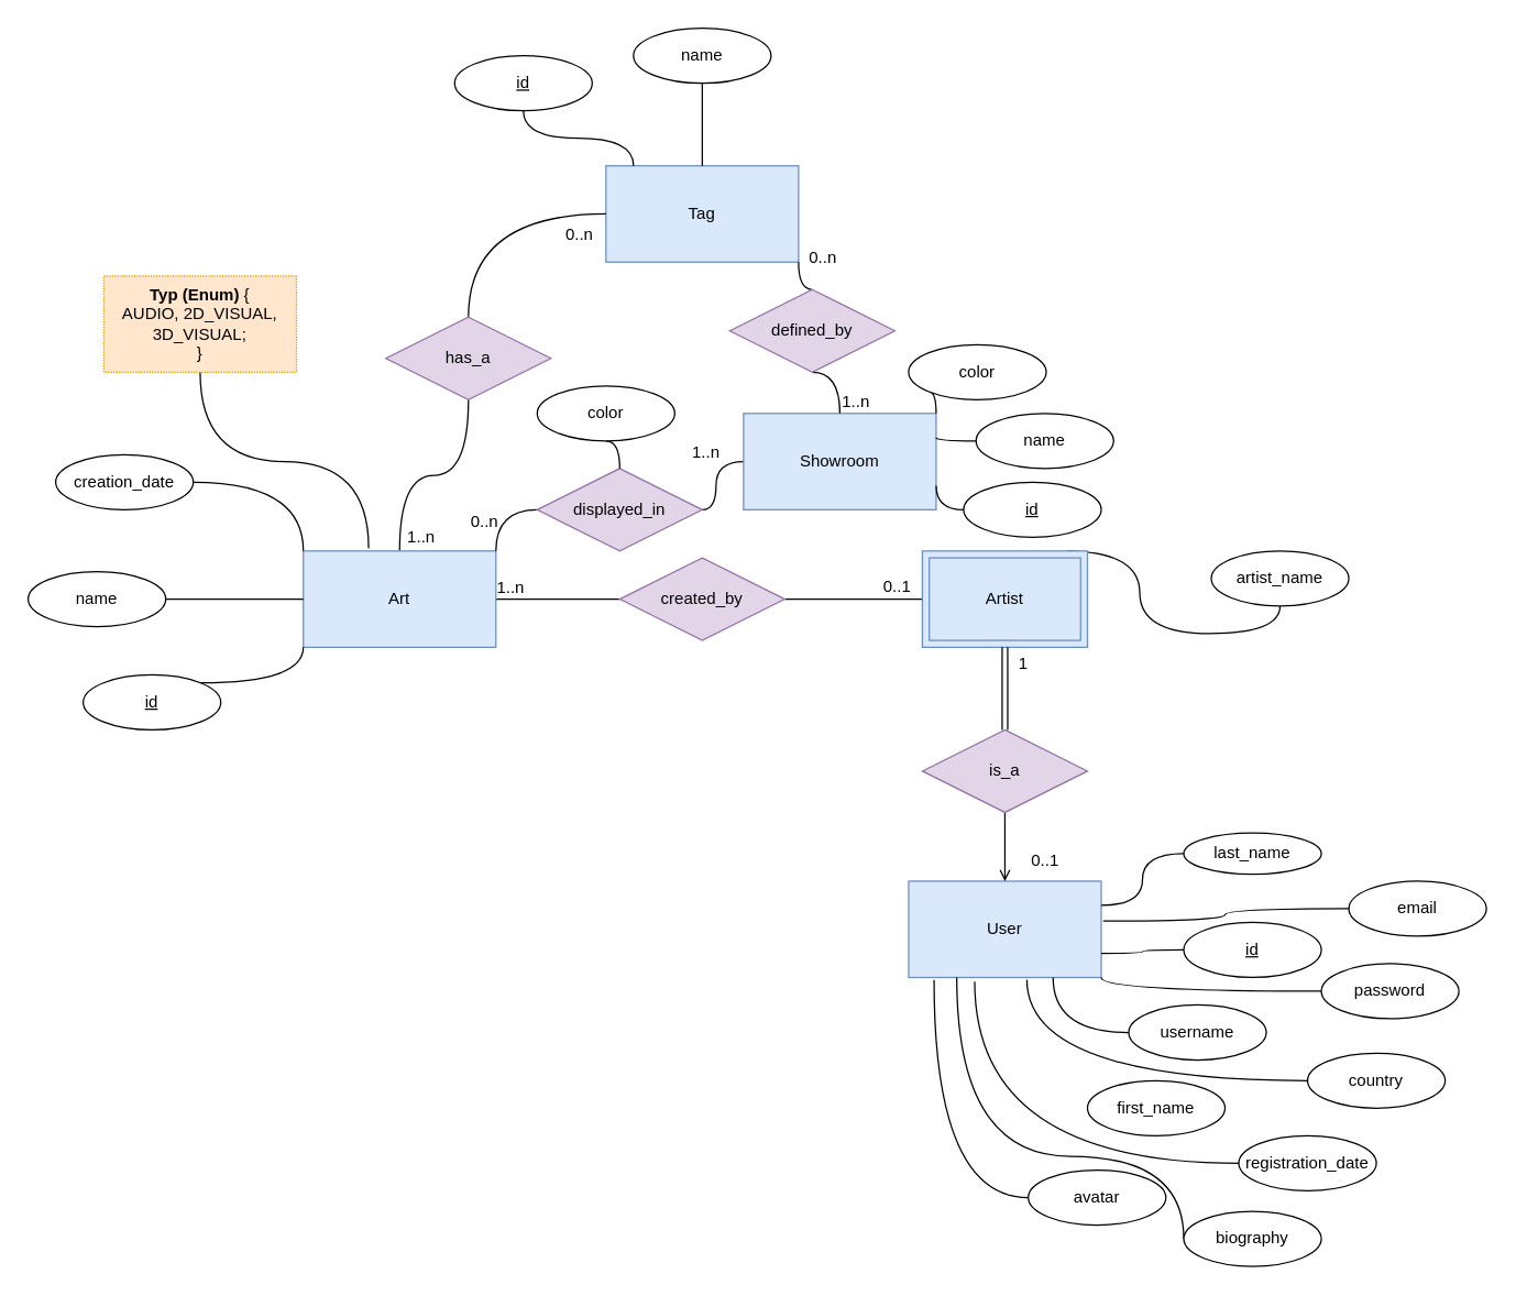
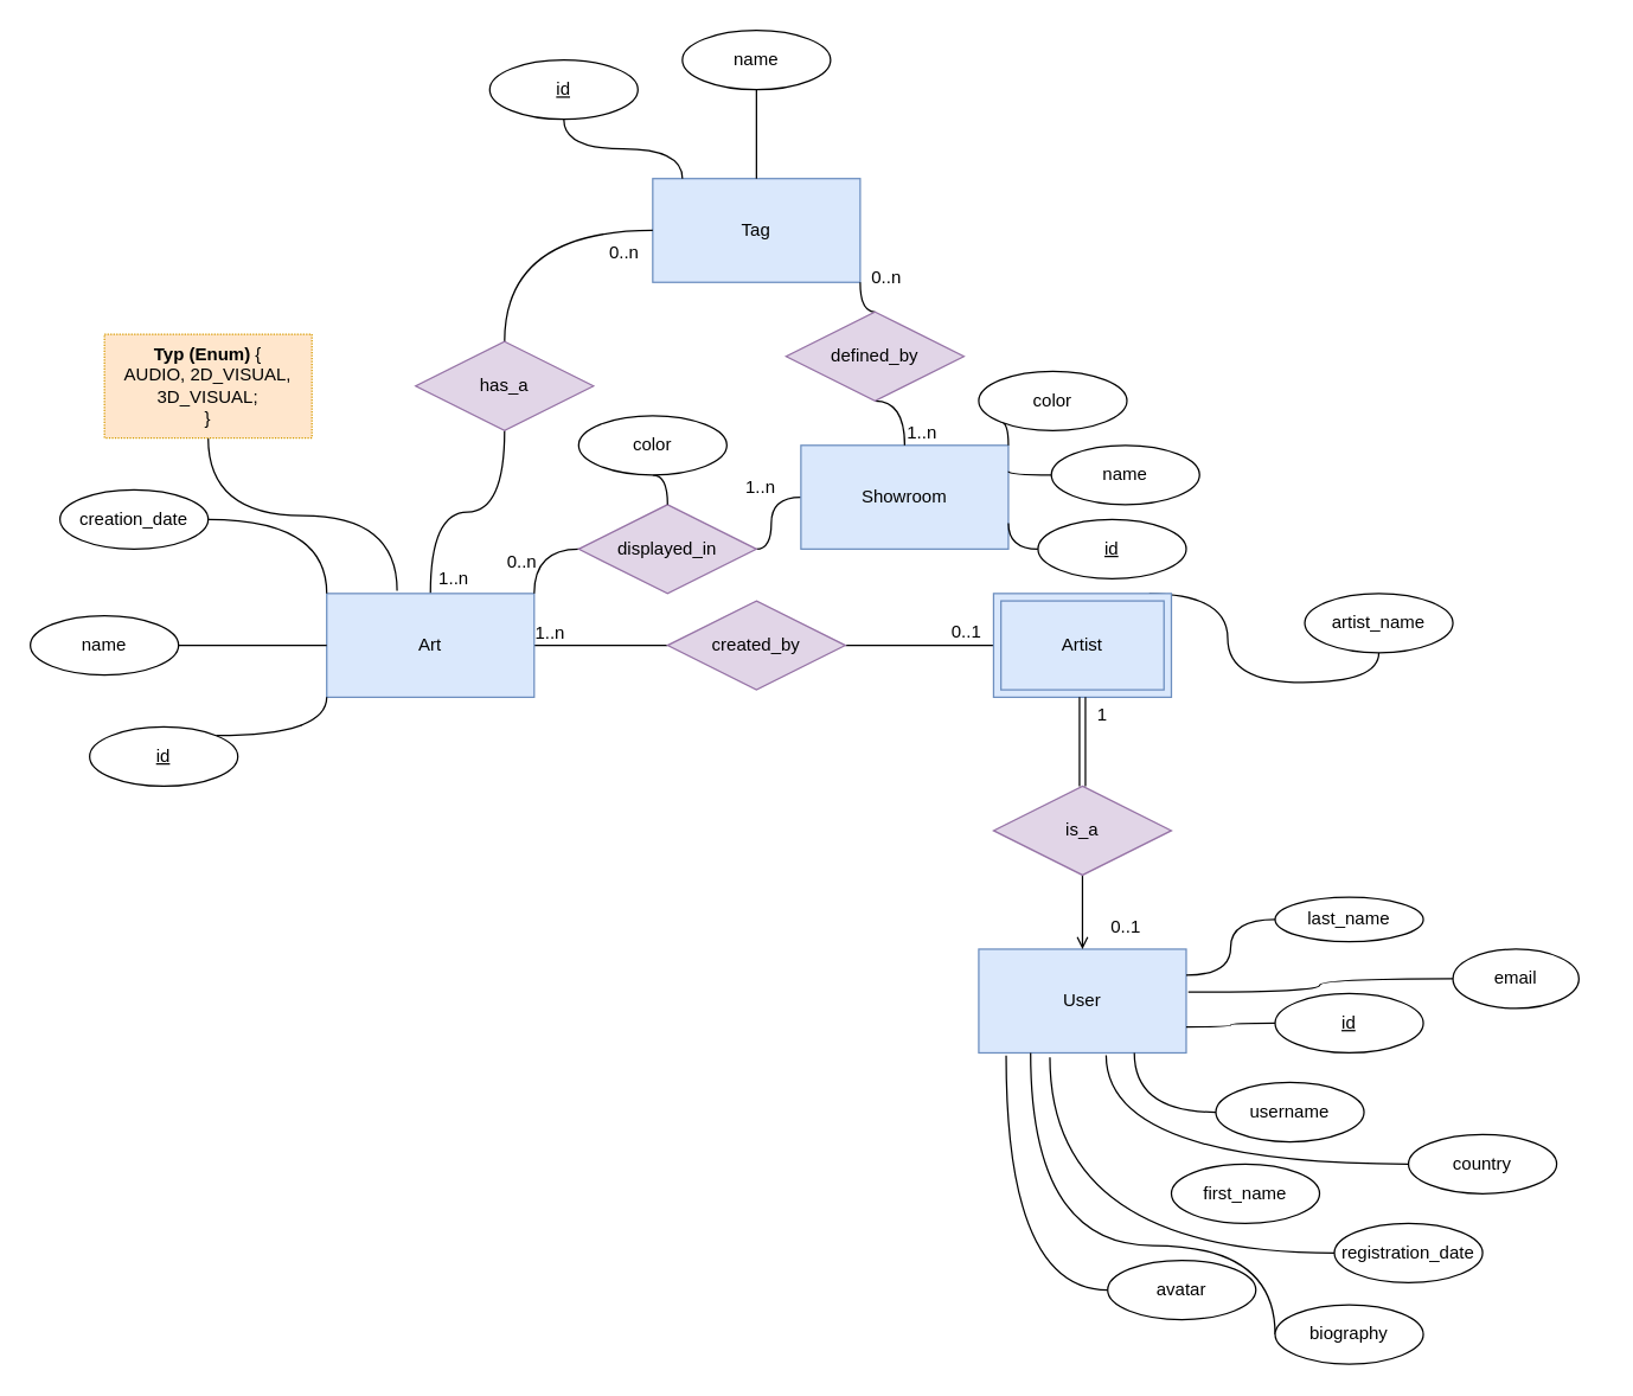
  <mxCell id="0" />
  <mxCell id="1" parent="0" />
  <mxCell id="2" style="edgeStyle=orthogonalEdgeStyle;rounded=0;orthogonalLoop=1;jettySize=auto;html=1;exitX=1;exitY=0.5;exitDx=0;exitDy=0;entryX=0;entryY=0.5;entryDx=0;entryDy=0;endArrow=none;endFill=0;" parent="1" source="4" target="15" edge="1"><mxGeometry relative="1" as="geometry" /></mxCell>
  <mxCell id="3" style="edgeStyle=orthogonalEdgeStyle;curved=1;rounded=0;orthogonalLoop=1;jettySize=auto;html=1;exitX=0.5;exitY=0;exitDx=0;exitDy=0;entryX=0.5;entryY=1;entryDx=0;entryDy=0;endArrow=none;endFill=0;elbow=vertical;" parent="1" source="4" target="17" edge="1"><mxGeometry relative="1" as="geometry" /></mxCell>
  <mxCell id="4" value="Art" style="whiteSpace=wrap;html=1;align=center;fillColor=#dae8fc;strokeColor=#6c8ebf;" parent="1" vertex="1"><mxGeometry x="220" y="400" width="140" height="70" as="geometry" /></mxCell>
  <mxCell id="5" style="edgeStyle=orthogonalEdgeStyle;rounded=0;orthogonalLoop=1;jettySize=auto;html=1;exitX=1;exitY=0.5;exitDx=0;exitDy=0;entryX=0;entryY=0.5;entryDx=0;entryDy=0;endArrow=none;endFill=0;" parent="1" source="6" target="4" edge="1"><mxGeometry relative="1" as="geometry" /></mxCell>
  <mxCell id="6" value="name" style="ellipse;whiteSpace=wrap;html=1;align=center;" parent="1" vertex="1"><mxGeometry x="20" y="415" width="100" height="40" as="geometry" /></mxCell>
  <mxCell id="7" style="edgeStyle=orthogonalEdgeStyle;rounded=0;orthogonalLoop=1;jettySize=auto;html=1;exitX=1;exitY=0;exitDx=0;exitDy=0;entryX=0;entryY=1;entryDx=0;entryDy=0;endArrow=none;endFill=0;curved=1;" parent="1" source="8" target="4" edge="1"><mxGeometry relative="1" as="geometry" /></mxCell>
  <mxCell id="8" value="id" style="ellipse;whiteSpace=wrap;html=1;align=center;fontStyle=4;" parent="1" vertex="1"><mxGeometry x="60" y="490" width="100" height="40" as="geometry" /></mxCell>
  <mxCell id="9" style="edgeStyle=orthogonalEdgeStyle;rounded=0;orthogonalLoop=1;jettySize=auto;html=1;exitX=1;exitY=0.5;exitDx=0;exitDy=0;entryX=0;entryY=0;entryDx=0;entryDy=0;endArrow=none;endFill=0;elbow=vertical;curved=1;" parent="1" source="10" target="4" edge="1"><mxGeometry relative="1" as="geometry" /></mxCell>
  <mxCell id="10" value="creation_date" style="ellipse;whiteSpace=wrap;html=1;align=center;" parent="1" vertex="1"><mxGeometry x="40" y="330" width="100" height="40" as="geometry" /></mxCell>
  <mxCell id="11" value="Tag" style="whiteSpace=wrap;html=1;align=center;fillColor=#dae8fc;strokeColor=#6c8ebf;" parent="1" vertex="1"><mxGeometry x="440" y="120" width="140" height="70" as="geometry" /></mxCell>
  <mxCell id="12" style="edgeStyle=orthogonalEdgeStyle;curved=1;rounded=0;orthogonalLoop=1;jettySize=auto;html=1;exitX=0.5;exitY=1;exitDx=0;exitDy=0;entryX=0.339;entryY=-0.028;entryDx=0;entryDy=0;entryPerimeter=0;endArrow=none;endFill=0;elbow=vertical;" parent="1" source="13" target="4" edge="1"><mxGeometry relative="1" as="geometry" /></mxCell>
- <mxCell id="13" value="&lt;b&gt;Typ (Enum) &lt;/b&gt;{&lt;br&gt;AUDIO, 2D_VISUAL, 3D_VISUAL;&lt;br&gt;}" style="whiteSpace=wrap;html=1;align=center;fillColor=#ffe6cc;strokeColor=#d79b00;dashed=1;dashPattern=1 1;" parent="1" vertex="1"><mxGeometry x="75" y="200" width="140" height="70" as="geometry" /></mxCell>
+ <mxCell id="13" value="&lt;b&gt;Typ (Enum) &lt;/b&gt;{&lt;br&gt;AUDIO, 2D_VISUAL, 3D_VISUAL;&lt;br&gt;}" style="whiteSpace=wrap;html=1;align=center;fillColor=#ffe6cc;strokeColor=#d79b00;dashed=1;dashPattern=1 1;" parent="1" vertex="1"><mxGeometry x="70" y="225" width="140" height="70" as="geometry" /></mxCell>
  <mxCell id="14" style="edgeStyle=orthogonalEdgeStyle;rounded=0;orthogonalLoop=1;jettySize=auto;html=1;exitX=1;exitY=0.5;exitDx=0;exitDy=0;entryX=0;entryY=0.5;entryDx=0;entryDy=0;endArrow=none;endFill=0;" parent="1" source="15" edge="1"><mxGeometry relative="1" as="geometry"><mxPoint x="670" y="435" as="targetPoint" /></mxGeometry></mxCell>
  <mxCell id="15" value="created_by" style="shape=rhombus;perimeter=rhombusPerimeter;whiteSpace=wrap;html=1;align=center;fillColor=#e1d5e7;strokeColor=#9673a6;" parent="1" vertex="1"><mxGeometry x="450" y="405" width="120" height="60" as="geometry" /></mxCell>
  <mxCell id="16" style="edgeStyle=orthogonalEdgeStyle;curved=1;rounded=0;orthogonalLoop=1;jettySize=auto;html=1;exitX=0.5;exitY=0;exitDx=0;exitDy=0;entryX=0;entryY=0.5;entryDx=0;entryDy=0;endArrow=none;endFill=0;elbow=vertical;" parent="1" source="17" target="11" edge="1"><mxGeometry relative="1" as="geometry" /></mxCell>
  <mxCell id="17" value="has_a" style="shape=rhombus;perimeter=rhombusPerimeter;whiteSpace=wrap;html=1;align=center;fillColor=#e1d5e7;strokeColor=#9673a6;" parent="1" vertex="1"><mxGeometry x="280" y="230" width="120" height="60" as="geometry" /></mxCell>
  <mxCell id="18" style="edgeStyle=orthogonalEdgeStyle;curved=1;rounded=0;orthogonalLoop=1;jettySize=auto;html=1;exitX=0.5;exitY=1;exitDx=0;exitDy=0;entryX=0.143;entryY=0;entryDx=0;entryDy=0;entryPerimeter=0;endArrow=none;endFill=0;elbow=vertical;" parent="1" source="19" target="11" edge="1"><mxGeometry relative="1" as="geometry" /></mxCell>
  <mxCell id="19" value="id" style="ellipse;whiteSpace=wrap;html=1;align=center;fontStyle=4;" parent="1" vertex="1"><mxGeometry x="330" y="40" width="100" height="40" as="geometry" /></mxCell>
  <mxCell id="20" style="edgeStyle=orthogonalEdgeStyle;curved=1;rounded=0;orthogonalLoop=1;jettySize=auto;html=1;exitX=0.5;exitY=1;exitDx=0;exitDy=0;entryX=0.5;entryY=0;entryDx=0;entryDy=0;endArrow=none;endFill=0;elbow=vertical;" parent="1" source="21" target="11" edge="1"><mxGeometry relative="1" as="geometry" /></mxCell>
  <mxCell id="21" value="name" style="ellipse;whiteSpace=wrap;html=1;align=center;" parent="1" vertex="1"><mxGeometry x="460" y="20" width="100" height="40" as="geometry" /></mxCell>
  <mxCell id="22" value="User" style="whiteSpace=wrap;html=1;align=center;fillColor=#dae8fc;strokeColor=#6c8ebf;" parent="1" vertex="1"><mxGeometry x="660" y="640" width="140" height="70" as="geometry" /></mxCell>
  <mxCell id="23" style="edgeStyle=orthogonalEdgeStyle;curved=1;rounded=0;orthogonalLoop=1;jettySize=auto;html=1;exitX=0.5;exitY=1;exitDx=0;exitDy=0;entryX=0.5;entryY=0;entryDx=0;entryDy=0;endArrow=open;endFill=0;elbow=vertical;" parent="1" source="24" target="22" edge="1"><mxGeometry relative="1" as="geometry" /></mxCell>
  <mxCell id="24" value="is_a" style="shape=rhombus;perimeter=rhombusPerimeter;whiteSpace=wrap;html=1;align=center;fillColor=#e1d5e7;strokeColor=#9673a6;shadow=0;" parent="1" vertex="1"><mxGeometry x="670" y="530" width="120" height="60" as="geometry" /></mxCell>
  <mxCell id="25" value="0..1" style="text;html=1;align=center;verticalAlign=middle;resizable=0;points=[];autosize=1;strokeColor=none;fillColor=none;" parent="1" vertex="1"><mxGeometry x="739" y="615" width="40" height="20" as="geometry" /></mxCell>
  <mxCell id="26" style="edgeStyle=orthogonalEdgeStyle;curved=1;rounded=0;orthogonalLoop=1;jettySize=auto;html=1;exitX=0.5;exitY=1;exitDx=0;exitDy=0;entryX=0.75;entryY=0;entryDx=0;entryDy=0;endArrow=none;endFill=0;elbow=vertical;" parent="1" source="27" edge="1"><mxGeometry relative="1" as="geometry"><mxPoint x="775" y="400" as="targetPoint" /></mxGeometry></mxCell>
  <mxCell id="27" value="artist_name" style="ellipse;whiteSpace=wrap;html=1;align=center;" parent="1" vertex="1"><mxGeometry x="880" y="400" width="100" height="40" as="geometry" /></mxCell>
  <mxCell id="28" style="edgeStyle=orthogonalEdgeStyle;curved=1;rounded=0;orthogonalLoop=1;jettySize=auto;html=1;exitX=0;exitY=0.5;exitDx=0;exitDy=0;entryX=1;entryY=0.75;entryDx=0;entryDy=0;endArrow=none;endFill=0;elbow=vertical;" parent="1" source="29" target="22" edge="1"><mxGeometry relative="1" as="geometry" /></mxCell>
  <mxCell id="29" value="id" style="ellipse;whiteSpace=wrap;html=1;align=center;fontStyle=4;" parent="1" vertex="1"><mxGeometry x="860" y="670" width="100" height="40" as="geometry" /></mxCell>
  <mxCell id="30" style="edgeStyle=orthogonalEdgeStyle;curved=1;rounded=0;orthogonalLoop=1;jettySize=auto;html=1;exitX=0;exitY=0.5;exitDx=0;exitDy=0;entryX=0.75;entryY=1;entryDx=0;entryDy=0;endArrow=none;endFill=0;elbow=vertical;" parent="1" source="31" target="22" edge="1"><mxGeometry relative="1" as="geometry" /></mxCell>
  <mxCell id="31" value="username" style="ellipse;whiteSpace=wrap;html=1;align=center;" parent="1" vertex="1"><mxGeometry x="820" y="730" width="100" height="40" as="geometry" /></mxCell>
  <mxCell id="32" value="Artist" style="shape=ext;margin=3;double=1;whiteSpace=wrap;html=1;align=center;fillColor=#dae8fc;strokeColor=#6c8ebf;" parent="1" vertex="1"><mxGeometry x="670" y="400" width="120" height="70" as="geometry" /></mxCell>
  <mxCell id="33" value="" style="shape=link;html=1;rounded=0;endArrow=none;endFill=0;curved=1;elbow=vertical;entryX=0.5;entryY=1;entryDx=0;entryDy=0;exitX=0.5;exitY=0;exitDx=0;exitDy=0;" parent="1" source="24" target="32" edge="1"><mxGeometry relative="1" as="geometry"><mxPoint x="510" y="500" as="sourcePoint" /><mxPoint x="670" y="500" as="targetPoint" /></mxGeometry></mxCell>
  <mxCell id="34" value="1" style="resizable=0;html=1;align=right;verticalAlign=bottom;" parent="33" connectable="0" vertex="1"><mxGeometry x="1" relative="1" as="geometry"><mxPoint x="17" y="20" as="offset" /></mxGeometry></mxCell>
  <mxCell id="35" style="edgeStyle=orthogonalEdgeStyle;curved=1;rounded=0;orthogonalLoop=1;jettySize=auto;html=1;exitX=0;exitY=0.5;exitDx=0;exitDy=0;entryX=1;entryY=0.25;entryDx=0;entryDy=0;endArrow=none;endFill=0;elbow=vertical;" parent="1" source="36" target="22" edge="1"><mxGeometry relative="1" as="geometry" /></mxCell>
  <mxCell id="36" value="last_name" style="ellipse;whiteSpace=wrap;html=1;align=center;" parent="1" vertex="1"><mxGeometry x="860" y="605" width="100" height="30" as="geometry" /></mxCell>
  <mxCell id="37" value="first_name" style="ellipse;whiteSpace=wrap;html=1;align=center;" parent="1" vertex="1"><mxGeometry x="790" y="785" width="100" height="40" as="geometry" /></mxCell>
  <mxCell id="38" style="edgeStyle=orthogonalEdgeStyle;curved=1;rounded=0;orthogonalLoop=1;jettySize=auto;html=1;exitX=0;exitY=0.5;exitDx=0;exitDy=0;entryX=0.343;entryY=1.043;entryDx=0;entryDy=0;entryPerimeter=0;endArrow=none;endFill=0;elbow=vertical;" parent="1" source="39" target="22" edge="1"><mxGeometry relative="1" as="geometry" /></mxCell>
  <mxCell id="39" value="registration_date" style="ellipse;whiteSpace=wrap;html=1;align=center;" parent="1" vertex="1"><mxGeometry x="900" y="825" width="100" height="40" as="geometry" /></mxCell>
- <mxCell id="40" style="edgeStyle=orthogonalEdgeStyle;curved=1;rounded=0;orthogonalLoop=1;jettySize=auto;html=1;exitX=0;exitY=0.5;exitDx=0;exitDy=0;entryX=1;entryY=1;entryDx=0;entryDy=0;endArrow=none;endFill=0;elbow=vertical;" parent="1" source="41" target="22" edge="1"><mxGeometry relative="1" as="geometry"><Array as="points"><mxPoint x="800" y="720" /></Array></mxGeometry></mxCell>
- <mxCell id="41" value="password" style="ellipse;whiteSpace=wrap;html=1;align=center;" parent="1" vertex="1"><mxGeometry x="960" y="700" width="100" height="40" as="geometry" /></mxCell>
  <mxCell id="42" style="edgeStyle=orthogonalEdgeStyle;curved=1;rounded=0;orthogonalLoop=1;jettySize=auto;html=1;exitX=0;exitY=0.5;exitDx=0;exitDy=0;entryX=1.01;entryY=0.414;entryDx=0;entryDy=0;entryPerimeter=0;endArrow=none;endFill=0;elbow=vertical;" parent="1" source="43" target="22" edge="1"><mxGeometry relative="1" as="geometry" /></mxCell>
- <mxCell id="43" value="email" style="ellipse;whiteSpace=wrap;html=1;align=center;" parent="1" vertex="1"><mxGeometry x="980" y="640" width="100" height="40" as="geometry" /></mxCell>
+ <mxCell id="43" value="email" style="ellipse;whiteSpace=wrap;html=1;align=center;" parent="1" vertex="1"><mxGeometry x="980" y="640" width="85" height="40" as="geometry" /></mxCell>
  <mxCell id="44" style="edgeStyle=orthogonalEdgeStyle;curved=1;rounded=0;orthogonalLoop=1;jettySize=auto;html=1;exitX=0;exitY=0.5;exitDx=0;exitDy=0;entryX=0.614;entryY=1.024;entryDx=0;entryDy=0;entryPerimeter=0;endArrow=none;endFill=0;elbow=vertical;" parent="1" source="45" target="22" edge="1"><mxGeometry relative="1" as="geometry" /></mxCell>
  <mxCell id="45" value="country" style="ellipse;whiteSpace=wrap;html=1;align=center;" parent="1" vertex="1"><mxGeometry x="950" y="765" width="100" height="40" as="geometry" /></mxCell>
  <mxCell id="46" style="edgeStyle=orthogonalEdgeStyle;curved=1;rounded=0;orthogonalLoop=1;jettySize=auto;html=1;exitX=0;exitY=0.5;exitDx=0;exitDy=0;entryX=1;entryY=0.5;entryDx=0;entryDy=0;endArrow=none;endFill=0;elbow=vertical;" parent="1" source="47" target="49" edge="1"><mxGeometry relative="1" as="geometry" /></mxCell>
  <mxCell id="47" value="Showroom" style="whiteSpace=wrap;html=1;align=center;fillColor=#dae8fc;strokeColor=#6c8ebf;" parent="1" vertex="1"><mxGeometry x="540" y="300" width="140" height="70" as="geometry" /></mxCell>
  <mxCell id="48" style="edgeStyle=orthogonalEdgeStyle;curved=1;rounded=0;orthogonalLoop=1;jettySize=auto;html=1;exitX=0;exitY=0.5;exitDx=0;exitDy=0;entryX=1;entryY=0;entryDx=0;entryDy=0;endArrow=none;endFill=0;elbow=vertical;" parent="1" source="49" target="4" edge="1"><mxGeometry relative="1" as="geometry" /></mxCell>
  <mxCell id="49" value="displayed_in" style="shape=rhombus;perimeter=rhombusPerimeter;whiteSpace=wrap;html=1;align=center;fillColor=#e1d5e7;strokeColor=#9673a6;" parent="1" vertex="1"><mxGeometry x="390" y="340" width="120" height="60" as="geometry" /></mxCell>
  <mxCell id="50" style="edgeStyle=orthogonalEdgeStyle;curved=1;rounded=0;orthogonalLoop=1;jettySize=auto;html=1;exitX=0.5;exitY=1;exitDx=0;exitDy=0;entryX=0.5;entryY=0;entryDx=0;entryDy=0;endArrow=none;endFill=0;elbow=vertical;" parent="1" source="51" target="49" edge="1"><mxGeometry relative="1" as="geometry" /></mxCell>
  <mxCell id="51" value="color" style="ellipse;whiteSpace=wrap;html=1;align=center;" parent="1" vertex="1"><mxGeometry x="390" y="280" width="100" height="40" as="geometry" /></mxCell>
  <mxCell id="52" style="edgeStyle=orthogonalEdgeStyle;curved=1;rounded=0;orthogonalLoop=1;jettySize=auto;html=1;exitX=0.5;exitY=0;exitDx=0;exitDy=0;entryX=1;entryY=1;entryDx=0;entryDy=0;endArrow=none;endFill=0;elbow=vertical;" parent="1" source="54" target="11" edge="1"><mxGeometry relative="1" as="geometry" /></mxCell>
  <mxCell id="53" style="edgeStyle=orthogonalEdgeStyle;curved=1;rounded=0;orthogonalLoop=1;jettySize=auto;html=1;exitX=0.5;exitY=1;exitDx=0;exitDy=0;entryX=0.5;entryY=0;entryDx=0;entryDy=0;endArrow=none;endFill=0;elbow=vertical;" parent="1" source="54" target="47" edge="1"><mxGeometry relative="1" as="geometry" /></mxCell>
  <mxCell id="54" value="defined_by" style="shape=rhombus;perimeter=rhombusPerimeter;whiteSpace=wrap;html=1;align=center;fillColor=#e1d5e7;strokeColor=#9673a6;" parent="1" vertex="1"><mxGeometry x="530" y="210" width="120" height="60" as="geometry" /></mxCell>
  <mxCell id="55" style="edgeStyle=orthogonalEdgeStyle;curved=1;rounded=0;orthogonalLoop=1;jettySize=auto;html=1;exitX=0;exitY=1;exitDx=0;exitDy=0;entryX=1;entryY=0;entryDx=0;entryDy=0;endArrow=none;endFill=0;elbow=vertical;" parent="1" source="56" target="47" edge="1"><mxGeometry relative="1" as="geometry" /></mxCell>
  <mxCell id="56" value="color" style="ellipse;whiteSpace=wrap;html=1;align=center;" parent="1" vertex="1"><mxGeometry x="660" y="250" width="100" height="40" as="geometry" /></mxCell>
  <mxCell id="57" style="edgeStyle=orthogonalEdgeStyle;curved=1;rounded=0;orthogonalLoop=1;jettySize=auto;html=1;exitX=0;exitY=0.5;exitDx=0;exitDy=0;entryX=1;entryY=0.25;entryDx=0;entryDy=0;endArrow=none;endFill=0;elbow=vertical;" parent="1" source="58" target="47" edge="1"><mxGeometry relative="1" as="geometry" /></mxCell>
  <mxCell id="58" value="name" style="ellipse;whiteSpace=wrap;html=1;align=center;" parent="1" vertex="1"><mxGeometry x="709" y="300" width="100" height="40" as="geometry" /></mxCell>
  <mxCell id="59" style="edgeStyle=orthogonalEdgeStyle;curved=1;rounded=0;orthogonalLoop=1;jettySize=auto;html=1;exitX=0;exitY=0.5;exitDx=0;exitDy=0;entryX=1;entryY=0.75;entryDx=0;entryDy=0;endArrow=none;endFill=0;elbow=vertical;" parent="1" source="60" target="47" edge="1"><mxGeometry relative="1" as="geometry" /></mxCell>
  <mxCell id="60" value="id" style="ellipse;whiteSpace=wrap;html=1;align=center;fontStyle=4;" parent="1" vertex="1"><mxGeometry x="700" y="350" width="100" height="40" as="geometry" /></mxCell>
  <mxCell id="61" style="edgeStyle=orthogonalEdgeStyle;curved=1;rounded=0;orthogonalLoop=1;jettySize=auto;html=1;exitX=0;exitY=0.5;exitDx=0;exitDy=0;entryX=0.132;entryY=1.025;entryDx=0;entryDy=0;endArrow=none;endFill=0;elbow=vertical;entryPerimeter=0;" parent="1" source="62" target="22" edge="1"><mxGeometry relative="1" as="geometry" /></mxCell>
  <mxCell id="62" value="avatar" style="ellipse;whiteSpace=wrap;html=1;align=center;" parent="1" vertex="1"><mxGeometry x="747" y="850" width="100" height="40" as="geometry" /></mxCell>
  <mxCell id="63" style="edgeStyle=orthogonalEdgeStyle;curved=1;rounded=0;orthogonalLoop=1;jettySize=auto;html=1;exitX=0;exitY=0.5;exitDx=0;exitDy=0;entryX=0.25;entryY=1;entryDx=0;entryDy=0;endArrow=none;endFill=0;elbow=vertical;" parent="1" source="64" target="22" edge="1"><mxGeometry relative="1" as="geometry"><Array as="points"><mxPoint x="860" y="840" /><mxPoint x="695" y="840" /></Array></mxGeometry></mxCell>
  <mxCell id="64" value="biography" style="ellipse;whiteSpace=wrap;html=1;align=center;" parent="1" vertex="1"><mxGeometry x="860" y="880" width="100" height="40" as="geometry" /></mxCell>
  <mxCell id="65" value="0..1" style="resizable=0;html=1;align=right;verticalAlign=bottom;" connectable="0" vertex="1" parent="1"><mxGeometry x="640" y="420" as="geometry"><mxPoint x="22" y="14" as="offset" /></mxGeometry></mxCell>
  <mxCell id="66" value="1..n" style="resizable=0;html=1;align=right;verticalAlign=bottom;" connectable="0" vertex="1" parent="1"><mxGeometry x="370" y="430" as="geometry"><mxPoint x="11" y="5" as="offset" /></mxGeometry></mxCell>
  <mxCell id="67" value="1..n" style="resizable=0;html=1;align=right;verticalAlign=bottom;" connectable="0" vertex="1" parent="1"><mxGeometry x="320" y="380" as="geometry"><mxPoint x="-4" y="18" as="offset" /></mxGeometry></mxCell>
  <mxCell id="68" value="0..n" style="resizable=0;html=1;align=right;verticalAlign=bottom;" connectable="0" vertex="1" parent="1"><mxGeometry x="410" y="160" as="geometry"><mxPoint x="21" y="18" as="offset" /></mxGeometry></mxCell>
  <mxCell id="69" value="0..n" style="resizable=0;html=1;align=right;verticalAlign=bottom;" connectable="0" vertex="1" parent="1"><mxGeometry x="590" y="170" as="geometry"><mxPoint x="18" y="25" as="offset" /></mxGeometry></mxCell>
  <mxCell id="70" value="1..n" style="resizable=0;html=1;align=right;verticalAlign=bottom;" connectable="0" vertex="1" parent="1"><mxGeometry x="620" y="280" as="geometry"><mxPoint x="12" y="20" as="offset" /></mxGeometry></mxCell>
  <mxCell id="71" value="0..n" style="resizable=0;html=1;align=right;verticalAlign=bottom;" connectable="0" vertex="1" parent="1"><mxGeometry x="360" y="360" as="geometry"><mxPoint x="2" y="27" as="offset" /></mxGeometry></mxCell>
  <mxCell id="72" value="1..n" style="resizable=0;html=1;align=right;verticalAlign=bottom;" connectable="0" vertex="1" parent="1"><mxGeometry x="520" y="350" as="geometry"><mxPoint x="3" y="-13" as="offset" /></mxGeometry></mxCell>
